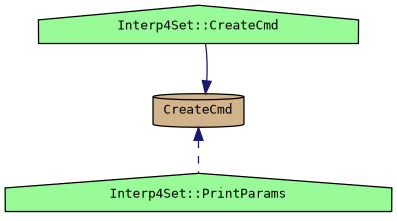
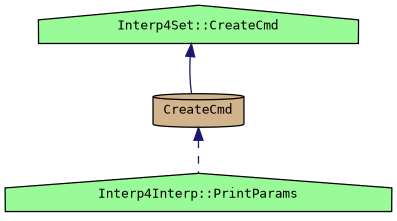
  digraph {
    fontname="DejaVu Sans Mono"
    rankdir=TB
    node [color=black fillcolor=palegreen fontname="DejaVu Sans Mono" fontsize=10 shape=house style=filled]
    edge [color=midnightblue dir=back fontname="DejaVu Sans Mono" fontsize=10 labelfontname=FreeSans labelfontsize=10]
    n1 [fontcolor=black height=0.2 label="Interp4Set::CreateCmd" width=0.4]
    n2 [fillcolor=tan height=0.2 label=CreateCmd shape=cylinder width=0.4]
-   n3 [height=0.2 label="Interp4Set::PrintParams" width=0.4]
-   n2 -> n1 [style=solid]
+   n3 [height=0.2 label="Interp4Interp::PrintParams" width=0.4]
+   n1 -> n2 [style=solid]
    n2 -> n3 [style=dashed]
  }
